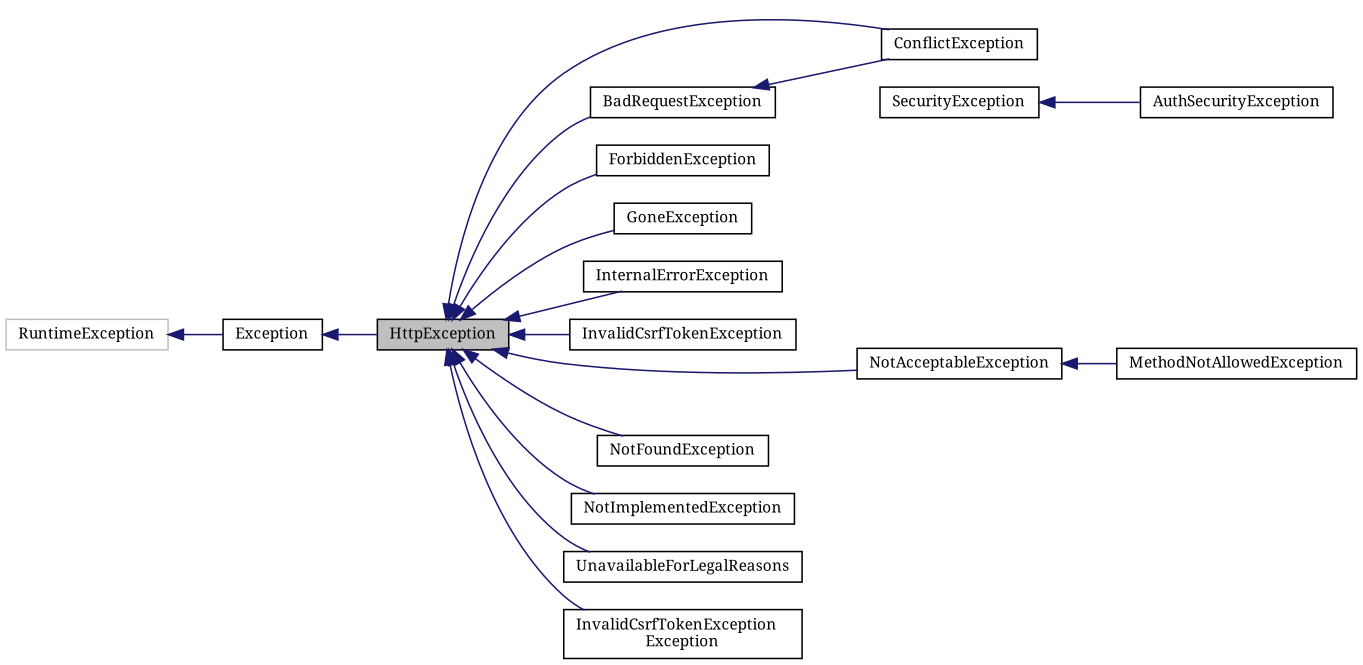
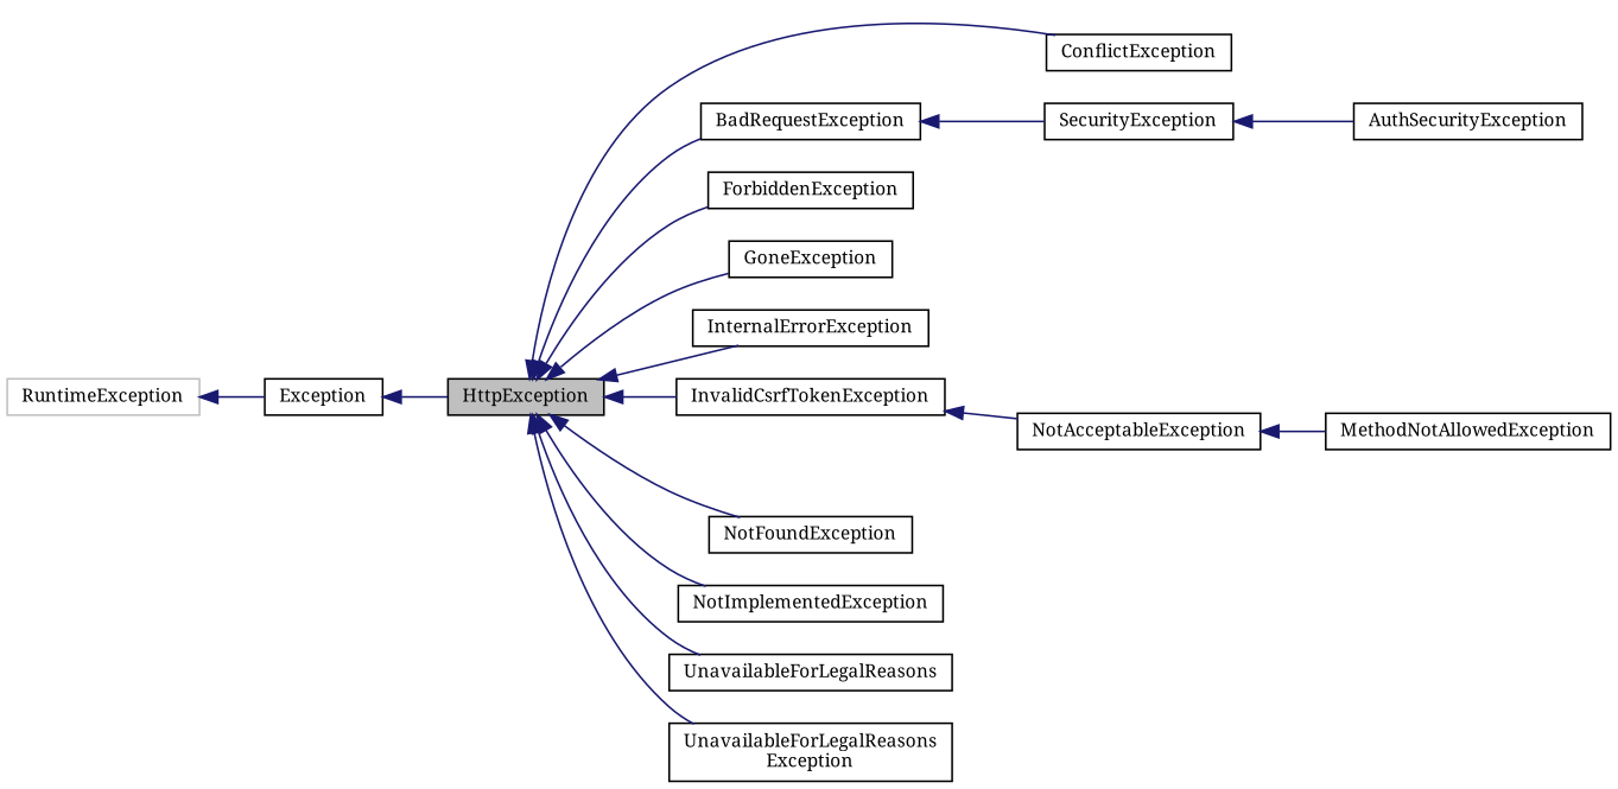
  digraph {
    fontname="Noto Serif"
    rankdir=LR
    node [color=black fillcolor=white fontname="Noto Serif" fontsize=10 shape=record style=filled]
    edge [color=midnightblue dir=back fontname="Noto Serif" fontsize=10 labelfontname=Helvetica labelfontsize=10 style=solid]
    n1 [fillcolor=grey75 fontcolor=black height=0.2 label=HttpException width=0.4]
    n2 [height=0.2 label=BadRequestException width=0.4]
    n3 [height=0.2 label=ConflictException width=0.4]
    n4 [height=0.2 label=ForbiddenException width=0.4]
    n5 [height=0.2 label=GoneException width=0.4]
    n6 [height=0.2 label=InternalErrorException width=0.4]
    n7 [height=0.2 label=InvalidCsrfTokenException width=0.4]
    n8 [height=0.2 label=NotAcceptableException width=0.4]
    n9 [height=0.2 label=NotFoundException width=0.4]
    n10 [height=0.2 label=NotImplementedException width=0.4]
    n11 [height=0.2 label=UnavailableForLegalReasons width=0.4]
-   n12 [height=0.2 label="InvalidCsrfTokenException\lException" width=0.4]
+   n12 [height=0.2 label="UnavailableForLegalReasons\lException" width=0.4]
    n13 [height=0.2 label=SecurityException width=0.4]
    n14 [height=0.2 label=MethodNotAllowedException width=0.4]
    n15 [height=0.2 label=Exception width=0.4]
    n16 [color=grey75 height=0.2 label=RuntimeException width=0.4]
    n17 [height=0.2 label=AuthSecurityException width=0.4]
    n1 -> n2
    n1 -> n3
    n1 -> n4
    n1 -> n5
    n1 -> n6
    n1 -> n7
-   n1 -> n8
+   n7 -> n8
    n1 -> n9
    n1 -> n10
    n1 -> n11
    n1 -> n12
-   n2 -> n3
+   n2 -> n13
    n8 -> n14
    n13 -> n17
    n15 -> n1
    n16 -> n15
  }
